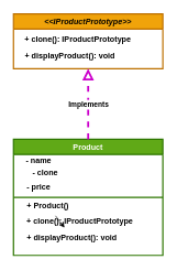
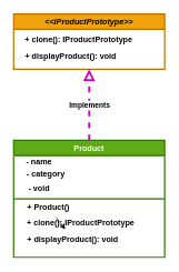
  <mxCell id="0" />
  <mxCell id="1" parent="0" />
  <mxCell id="2" value="&lt;&lt;IProductPrototype&gt;&gt;" style="swimlane;strokeWidth=2;strokeColor=#BD7000;fillColor=#f0a30a;fontColor=#000000;fontStyle=3" vertex="1" parent="1"><mxGeometry x="20" y="20" width="227" height="83" as="geometry" /></mxCell>
  <mxCell id="3" value="&lt;b&gt;+ clone(): IProductPrototype&lt;/b&gt;" style="text;html=1;strokeColor=none;fillColor=none;align=center;verticalAlign=middle;whiteSpace=wrap;rounded=0;strokeWidth=2;fontColor=#000000;" vertex="1" parent="2"><mxGeometry y="23" width="196" height="30" as="geometry" /></mxCell>
  <mxCell id="4" value="&lt;b&gt;+ displayProduct(): void&lt;/b&gt;" style="text;html=1;strokeColor=none;fillColor=none;align=center;verticalAlign=middle;whiteSpace=wrap;rounded=0;strokeWidth=2;fontColor=#000000;" vertex="1" parent="2"><mxGeometry x="12" y="49" width="148" height="30" as="geometry" /></mxCell>
  <mxCell id="5" value="Product" style="swimlane;strokeWidth=2;strokeColor=#2D7600;fillColor=#60a917;fontColor=#ffffff;fontStyle=1" vertex="1" parent="1"><mxGeometry x="20" y="210" width="227" height="176" as="geometry" /></mxCell>
  <mxCell id="6" value="&lt;b&gt;+ clone(): IProductPrototype&lt;/b&gt;" style="text;html=1;strokeColor=none;fillColor=none;align=center;verticalAlign=middle;whiteSpace=wrap;rounded=0;strokeWidth=2;fontColor=#000000;" vertex="1" parent="5"><mxGeometry x="3" y="110" width="196" height="30" as="geometry" /></mxCell>
  <mxCell id="7" value="&lt;b&gt;+ displayProduct(): void&lt;/b&gt;" style="text;html=1;strokeColor=none;fillColor=none;align=center;verticalAlign=middle;whiteSpace=wrap;rounded=0;strokeWidth=2;fontColor=#000000;" vertex="1" parent="5"><mxGeometry x="15" y="134" width="148" height="30" as="geometry" /></mxCell>
  <mxCell id="8" value="" style="edgeStyle=none;html=1;" edge="1" parent="5" source="9" target="7"><mxGeometry relative="1" as="geometry" /></mxCell>
  <mxCell id="9" value="&lt;b&gt;+ Product()&lt;/b&gt;" style="text;html=1;strokeColor=none;fillColor=none;align=center;verticalAlign=middle;whiteSpace=wrap;rounded=0;strokeWidth=2;fontColor=#000000;" vertex="1" parent="5"><mxGeometry x="17" y="86" width="71" height="30" as="geometry" /></mxCell>
  <mxCell id="10" value="&lt;b&gt;- name&lt;/b&gt;" style="text;html=1;strokeColor=none;fillColor=none;align=center;verticalAlign=middle;whiteSpace=wrap;rounded=0;strokeWidth=2;fontColor=#000000;" vertex="1" parent="5"><mxGeometry x="3" y="17" width="71" height="30" as="geometry" /></mxCell>
- <mxCell id="11" value="&lt;b&gt;- price&lt;/b&gt;" style="text;html=1;strokeColor=none;fillColor=none;align=center;verticalAlign=middle;whiteSpace=wrap;rounded=0;strokeWidth=2;fontColor=#000000;" vertex="1" parent="5"><mxGeometry x="3" y="58" width="71" height="30" as="geometry" /></mxCell>
- <mxCell id="12" value="&lt;b&gt;- clone&lt;/b&gt;" style="text;html=1;strokeColor=none;fillColor=none;align=center;verticalAlign=middle;whiteSpace=wrap;rounded=0;strokeWidth=2;fontColor=#000000;" vertex="1" parent="5"><mxGeometry x="13" y="36" width="71" height="30" as="geometry" /></mxCell>
+ <mxCell id="11" value="&lt;b&gt;- void&lt;/b&gt;" style="text;html=1;strokeColor=none;fillColor=none;align=center;verticalAlign=middle;whiteSpace=wrap;rounded=0;strokeWidth=2;fontColor=#000000;" vertex="1" parent="5"><mxGeometry x="3" y="58" width="71" height="30" as="geometry" /></mxCell>
+ <mxCell id="12" value="&lt;b&gt;- category&lt;/b&gt;" style="text;html=1;strokeColor=none;fillColor=none;align=center;verticalAlign=middle;whiteSpace=wrap;rounded=0;strokeWidth=2;fontColor=#000000;" vertex="1" parent="5"><mxGeometry x="13" y="36" width="71" height="30" as="geometry" /></mxCell>
  <mxCell id="13" value="" style="endArrow=none;html=1;exitX=0;exitY=0.5;exitDx=0;exitDy=0;entryX=1;entryY=0.5;entryDx=0;entryDy=0;strokeWidth=2;fillColor=#60a917;strokeColor=#2D7600;" edge="1" parent="1" source="5" target="5"><mxGeometry width="50" height="50" relative="1" as="geometry"><mxPoint x="89" y="226" as="sourcePoint" /><mxPoint x="139" y="176" as="targetPoint" /></mxGeometry></mxCell>
  <mxCell id="14" value="" style="endArrow=block;html=1;strokeWidth=3;entryX=0.5;entryY=1;entryDx=0;entryDy=0;exitX=0.5;exitY=0;exitDx=0;exitDy=0;strokeColor=#CC00CC;endFill=0;endSize=10;dashed=1;" edge="1" parent="1" source="5" target="2"><mxGeometry relative="1" as="geometry"><mxPoint x="65" y="207" as="sourcePoint" /><mxPoint x="165" y="207" as="targetPoint" /></mxGeometry></mxCell>
  <mxCell id="15" value="&lt;span style=&quot;background-color: rgb(255, 255, 255);&quot;&gt;Implements&lt;/span&gt;" style="edgeLabel;resizable=0;html=1;align=center;verticalAlign=middle;fontColor=#000000;fontStyle=1" connectable="0" vertex="1" parent="14"><mxGeometry relative="1" as="geometry" /></mxCell>
